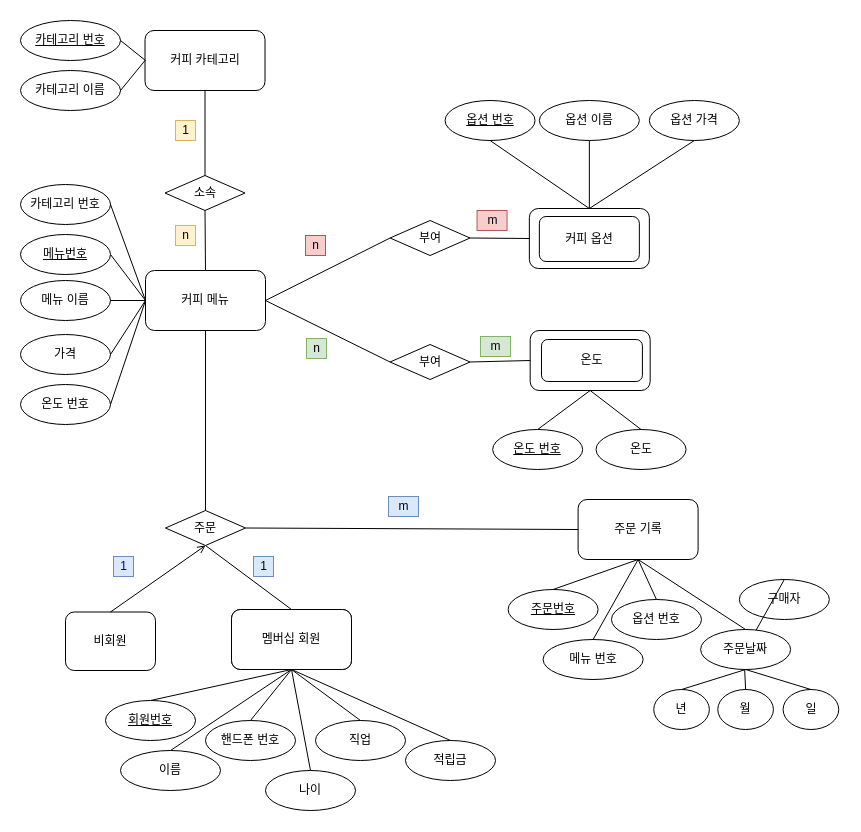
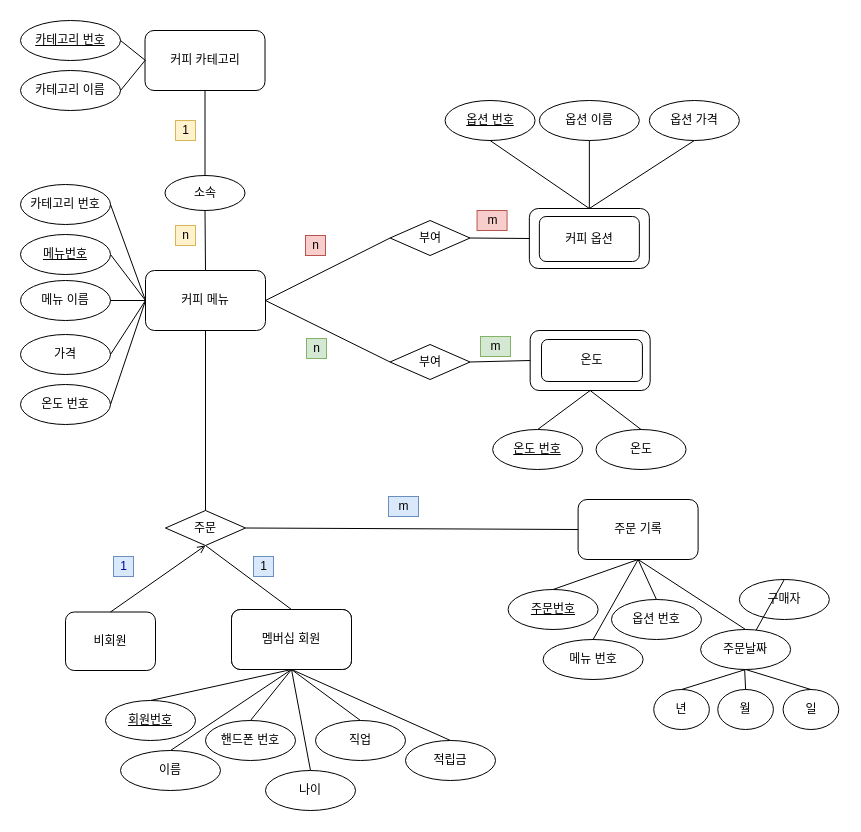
  <mxCell id="0" />
  <mxCell id="1" parent="0" />
  <mxCell id="2" value="커피 카테고리" style="rounded=1;whiteSpace=wrap;html=1;gradientColor=none;direction=east;rotation=0;flipV=1;flipH=1;" parent="1" vertex="1"><mxGeometry x="144.5" y="30" width="120" height="60" as="geometry" /></mxCell>
  <mxCell id="3" value="&lt;u&gt;카테고리 번호&lt;/u&gt;" style="ellipse;whiteSpace=wrap;html=1;rounded=0;" parent="1" vertex="1"><mxGeometry x="20" y="20" width="100" height="40" as="geometry" /></mxCell>
  <mxCell id="4" value="카테고리 이름" style="ellipse;whiteSpace=wrap;html=1;rounded=0;" parent="1" vertex="1"><mxGeometry x="20" y="70" width="100" height="40" as="geometry" /></mxCell>
- <mxCell id="5" value="소속" style="rhombus;whiteSpace=wrap;html=1;rounded=0;" parent="1" vertex="1"><mxGeometry x="164.5" y="175" width="80" height="35" as="geometry" /></mxCell>
+ <mxCell id="5" value="소속" style="ellipse;whiteSpace=wrap;html=1;" parent="1" vertex="1"><mxGeometry x="164.5" y="175" width="80" height="35" as="geometry" /></mxCell>
  <mxCell id="6" value="멤버십 회원" style="rounded=1;whiteSpace=wrap;html=1;" parent="1" vertex="1"><mxGeometry x="231" y="609" width="120" height="60" as="geometry" /></mxCell>
  <mxCell id="7" value="" style="endArrow=none;html=1;rounded=0;exitX=0.5;exitY=0;exitDx=0;exitDy=0;entryX=0.5;entryY=1;entryDx=0;entryDy=0;" parent="1" source="36" target="35" edge="1"><mxGeometry width="50" height="50" relative="1" as="geometry"><mxPoint x="206" y="699" as="sourcePoint" /><mxPoint x="281" y="669" as="targetPoint" /></mxGeometry></mxCell>
  <mxCell id="8" value="이름" style="ellipse;whiteSpace=wrap;html=1;rounded=0;" parent="1" vertex="1"><mxGeometry x="120" y="750" width="100" height="40" as="geometry" /></mxCell>
  <mxCell id="9" value="" style="endArrow=none;html=1;rounded=0;exitX=0.5;exitY=0;exitDx=0;exitDy=0;entryX=0.5;entryY=1;entryDx=0;entryDy=0;" parent="1" source="8" target="6" edge="1"><mxGeometry width="50" height="50" relative="1" as="geometry"><mxPoint x="501" y="859" as="sourcePoint" /><mxPoint x="281" y="669" as="targetPoint" /></mxGeometry></mxCell>
  <mxCell id="10" value="핸드폰 번호" style="ellipse;whiteSpace=wrap;html=1;rounded=0;" parent="1" vertex="1"><mxGeometry x="205" y="720" width="90" height="40" as="geometry" /></mxCell>
  <mxCell id="11" value="적립금" style="ellipse;whiteSpace=wrap;html=1;rounded=0;" parent="1" vertex="1"><mxGeometry x="405" y="740" width="90" height="40" as="geometry" /></mxCell>
  <mxCell id="12" value="" style="endArrow=none;html=1;rounded=0;entryX=0.5;entryY=0;entryDx=0;entryDy=0;exitX=0.5;exitY=1;exitDx=0;exitDy=0;" parent="1" source="35" target="10" edge="1"><mxGeometry width="50" height="50" relative="1" as="geometry"><mxPoint x="325" y="680" as="sourcePoint" /><mxPoint x="221" y="809" as="targetPoint" /></mxGeometry></mxCell>
  <mxCell id="13" value="" style="endArrow=none;html=1;rounded=0;entryX=0.5;entryY=0;entryDx=0;entryDy=0;exitX=0.5;exitY=1;exitDx=0;exitDy=0;" parent="1" source="35" target="11" edge="1"><mxGeometry width="50" height="50" relative="1" as="geometry"><mxPoint x="321" y="659" as="sourcePoint" /><mxPoint x="426" y="709" as="targetPoint" /></mxGeometry></mxCell>
  <mxCell id="14" value="온도 번호" style="ellipse;whiteSpace=wrap;html=1;rounded=0;" parent="1" vertex="1"><mxGeometry x="20" y="384" width="90" height="40" as="geometry" /></mxCell>
  <mxCell id="15" value="주문 기록" style="rounded=1;whiteSpace=wrap;html=1;" parent="1" vertex="1"><mxGeometry x="577.6" y="499" width="120" height="60" as="geometry" /></mxCell>
  <mxCell id="16" value="" style="endArrow=none;html=1;rounded=0;exitX=0.5;exitY=0;exitDx=0;exitDy=0;entryX=0.5;entryY=1;entryDx=0;entryDy=0;" parent="1" source="17" target="15" edge="1"><mxGeometry width="50" height="50" relative="1" as="geometry"><mxPoint x="577.6" y="629" as="sourcePoint" /><mxPoint x="627.6" y="559" as="targetPoint" /></mxGeometry></mxCell>
  <mxCell id="17" value="&lt;u&gt;주문번호&lt;/u&gt;" style="ellipse;whiteSpace=wrap;html=1;rounded=0;" parent="1" vertex="1"><mxGeometry x="507.6" y="589" width="90" height="40" as="geometry" /></mxCell>
  <mxCell id="18" value="메뉴 번호" style="ellipse;whiteSpace=wrap;html=1;rounded=0;" parent="1" vertex="1"><mxGeometry x="542.6" y="639" width="100" height="40" as="geometry" /></mxCell>
  <mxCell id="19" value="" style="endArrow=none;html=1;rounded=0;exitX=0.5;exitY=0;exitDx=0;exitDy=0;entryX=0.5;entryY=1;entryDx=0;entryDy=0;" parent="1" source="18" target="15" edge="1"><mxGeometry width="50" height="50" relative="1" as="geometry"><mxPoint x="847.6" y="749" as="sourcePoint" /><mxPoint x="627.6" y="559" as="targetPoint" /></mxGeometry></mxCell>
  <mxCell id="20" value="옵션 번호" style="ellipse;whiteSpace=wrap;html=1;rounded=0;" parent="1" vertex="1"><mxGeometry x="610.98" y="599" width="90" height="40" as="geometry" /></mxCell>
  <mxCell id="21" value="주문날짜" style="ellipse;whiteSpace=wrap;html=1;rounded=0;" parent="1" vertex="1"><mxGeometry x="700.1" y="629" width="90" height="40" as="geometry" /></mxCell>
  <mxCell id="22" value="" style="endArrow=none;html=1;rounded=0;entryX=0.5;entryY=0;entryDx=0;entryDy=0;" parent="1" target="20" edge="1"><mxGeometry width="50" height="50" relative="1" as="geometry"><mxPoint x="637.6" y="559" as="sourcePoint" /><mxPoint x="567.6" y="699" as="targetPoint" /></mxGeometry></mxCell>
  <mxCell id="23" value="" style="endArrow=none;html=1;rounded=0;entryX=0.5;entryY=0;entryDx=0;entryDy=0;" parent="1" target="21" edge="1"><mxGeometry width="50" height="50" relative="1" as="geometry"><mxPoint x="637.6" y="559" as="sourcePoint" /><mxPoint x="772.6" y="599" as="targetPoint" /></mxGeometry></mxCell>
  <mxCell id="24" value="커피 옵션" style="rounded=1;whiteSpace=wrap;html=1;" parent="1" vertex="1"><mxGeometry x="528.85" y="208" width="120" height="60" as="geometry" /></mxCell>
  <mxCell id="25" value="&lt;u&gt;옵션 번호&lt;/u&gt;" style="ellipse;whiteSpace=wrap;html=1;rounded=0;" parent="1" vertex="1"><mxGeometry x="444.56" y="100" width="90" height="40" as="geometry" /></mxCell>
  <mxCell id="26" value="옵션 이름" style="ellipse;whiteSpace=wrap;html=1;rounded=0;" parent="1" vertex="1"><mxGeometry x="538.85" y="100" width="100" height="40" as="geometry" /></mxCell>
  <mxCell id="27" value="옵션 가격" style="ellipse;whiteSpace=wrap;html=1;rounded=0;" parent="1" vertex="1"><mxGeometry x="648.85" y="100" width="90" height="40" as="geometry" /></mxCell>
  <mxCell id="28" value="가격" style="ellipse;whiteSpace=wrap;html=1;rounded=0;" parent="1" vertex="1"><mxGeometry x="20" y="334" width="90" height="40" as="geometry" /></mxCell>
  <mxCell id="29" value="구매자" style="ellipse;whiteSpace=wrap;html=1;rounded=0;" parent="1" vertex="1"><mxGeometry x="738.85" y="579" width="90" height="40" as="geometry" /></mxCell>
  <mxCell id="30" value="" style="endArrow=none;html=1;exitX=0.5;exitY=0;exitDx=0;exitDy=0;" parent="1" source="29" target="21" edge="1"><mxGeometry width="50" height="50" relative="1" as="geometry"><mxPoint x="868.85" y="389" as="sourcePoint" /><mxPoint x="918.85" y="339" as="targetPoint" /></mxGeometry></mxCell>
  <mxCell id="31" value="커피 메뉴" style="rounded=1;whiteSpace=wrap;html=1;" parent="1" vertex="1"><mxGeometry x="145" y="270" width="120" height="60" as="geometry" /></mxCell>
  <mxCell id="32" value="카테고리 번호" style="ellipse;whiteSpace=wrap;html=1;rounded=0;" parent="1" vertex="1"><mxGeometry x="20" y="184" width="90" height="40" as="geometry" /></mxCell>
  <mxCell id="33" value="&lt;u&gt;메뉴번호&lt;/u&gt;" style="ellipse;whiteSpace=wrap;html=1;rounded=0;" parent="1" vertex="1"><mxGeometry x="20" y="234" width="90" height="40" as="geometry" /></mxCell>
  <mxCell id="34" value="메뉴 이름" style="ellipse;whiteSpace=wrap;html=1;rounded=0;" parent="1" vertex="1"><mxGeometry x="20" y="280" width="90" height="40" as="geometry" /></mxCell>
  <mxCell id="35" value="멤버십 회원" style="rounded=1;whiteSpace=wrap;html=1;" parent="1" vertex="1"><mxGeometry x="231" y="609" width="120" height="60" as="geometry" /></mxCell>
  <mxCell id="36" value="&lt;u&gt;회원번호&lt;/u&gt;" style="ellipse;whiteSpace=wrap;html=1;rounded=0;" parent="1" vertex="1"><mxGeometry x="105" y="700" width="90" height="40" as="geometry" /></mxCell>
  <mxCell id="37" value="주문" style="rhombus;whiteSpace=wrap;html=1;rounded=0;" parent="1" vertex="1"><mxGeometry x="165" y="510" width="80" height="35" as="geometry" /></mxCell>
  <mxCell id="38" value="부여" style="rhombus;whiteSpace=wrap;html=1;rounded=0;" parent="1" vertex="1"><mxGeometry x="389.56" y="220" width="80" height="35" as="geometry" /></mxCell>
  <mxCell id="39" value="비회원" style="rounded=1;whiteSpace=wrap;html=1;" parent="1" vertex="1"><mxGeometry x="65" y="611.5" width="90" height="58.5" as="geometry" /></mxCell>
  <mxCell id="40" value="년" style="ellipse;whiteSpace=wrap;html=1;rounded=0;" parent="1" vertex="1"><mxGeometry x="653.23" y="689" width="55.63" height="40" as="geometry" /></mxCell>
  <mxCell id="41" value="월" style="ellipse;whiteSpace=wrap;html=1;rounded=0;" parent="1" vertex="1"><mxGeometry x="717.28" y="689" width="55.63" height="40" as="geometry" /></mxCell>
  <mxCell id="42" value="일" style="ellipse;whiteSpace=wrap;html=1;rounded=0;" parent="1" vertex="1"><mxGeometry x="782.6" y="689" width="55.63" height="40" as="geometry" /></mxCell>
  <mxCell id="43" value="" style="endArrow=none;html=1;rounded=0;entryX=0.5;entryY=1;entryDx=0;entryDy=0;exitX=0.5;exitY=0;exitDx=0;exitDy=0;" parent="1" source="40" target="21" edge="1"><mxGeometry width="50" height="50" relative="1" as="geometry"><mxPoint x="657.6" y="769" as="sourcePoint" /><mxPoint x="712.02" y="663.287" as="targetPoint" /></mxGeometry></mxCell>
  <mxCell id="44" value="" style="endArrow=none;html=1;rounded=0;entryX=0.5;entryY=1;entryDx=0;entryDy=0;exitX=0.5;exitY=0;exitDx=0;exitDy=0;" parent="1" source="41" edge="1"><mxGeometry width="50" height="50" relative="1" as="geometry"><mxPoint x="691.045" y="699" as="sourcePoint" /><mxPoint x="744.165" y="669" as="targetPoint" /></mxGeometry></mxCell>
  <mxCell id="45" value="" style="endArrow=none;html=1;rounded=0;entryX=0.5;entryY=1;entryDx=0;entryDy=0;exitX=0.5;exitY=0;exitDx=0;exitDy=0;" parent="1" source="42" target="21" edge="1"><mxGeometry width="50" height="50" relative="1" as="geometry"><mxPoint x="753.235" y="699" as="sourcePoint" /><mxPoint x="776.31" y="663.287" as="targetPoint" /></mxGeometry></mxCell>
  <mxCell id="46" value="온도" style="rounded=1;whiteSpace=wrap;html=1;" parent="1" vertex="1"><mxGeometry x="529.67" y="330" width="120" height="60" as="geometry" /></mxCell>
  <mxCell id="47" value="&lt;u&gt;온도 번호&lt;/u&gt;" style="ellipse;whiteSpace=wrap;html=1;rounded=0;" parent="1" vertex="1"><mxGeometry x="492.16" y="429" width="90" height="40" as="geometry" /></mxCell>
  <mxCell id="48" value="온도" style="ellipse;whiteSpace=wrap;html=1;rounded=0;" parent="1" vertex="1"><mxGeometry x="595.54" y="429" width="90" height="40" as="geometry" /></mxCell>
  <mxCell id="49" value="" style="endArrow=none;html=1;rounded=0;exitX=0.5;exitY=0;exitDx=0;exitDy=0;entryX=0.5;entryY=1;entryDx=0;entryDy=0;" parent="1" source="47" target="46" edge="1"><mxGeometry width="50" height="50" relative="1" as="geometry"><mxPoint x="109.67" y="420" as="sourcePoint" /><mxPoint x="159.67" y="370" as="targetPoint" /></mxGeometry></mxCell>
  <mxCell id="50" value="" style="endArrow=none;html=1;rounded=0;exitX=0.5;exitY=0;exitDx=0;exitDy=0;entryX=0.5;entryY=1;entryDx=0;entryDy=0;" parent="1" source="48" target="46" edge="1"><mxGeometry width="50" height="50" relative="1" as="geometry"><mxPoint x="539.67" y="490" as="sourcePoint" /><mxPoint x="569.67" y="450" as="targetPoint" /></mxGeometry></mxCell>
  <mxCell id="51" value="" style="endArrow=open;html=1;rounded=0;exitX=0.5;exitY=0;exitDx=0;exitDy=0;entryX=0.5;entryY=1;entryDx=0;entryDy=0;" parent="1" source="39" target="37" edge="1"><mxGeometry width="50" height="50" relative="1" as="geometry"><mxPoint x="555" y="530" as="sourcePoint" /><mxPoint x="605" y="480" as="targetPoint" /></mxGeometry></mxCell>
  <mxCell id="52" value="" style="endArrow=none;html=1;rounded=0;exitX=0.5;exitY=0;exitDx=0;exitDy=0;entryX=0.5;entryY=1;entryDx=0;entryDy=0;" parent="1" source="35" target="37" edge="1"><mxGeometry width="50" height="50" relative="1" as="geometry"><mxPoint x="275" y="737.5" as="sourcePoint" /><mxPoint x="390" y="522.5" as="targetPoint" /></mxGeometry></mxCell>
  <mxCell id="53" value="" style="endArrow=none;html=1;rounded=0;exitX=0.5;exitY=0;exitDx=0;exitDy=0;entryX=0.5;entryY=1;entryDx=0;entryDy=0;" parent="1" source="37" target="31" edge="1"><mxGeometry width="50" height="50" relative="1" as="geometry"><mxPoint x="100" y="770" as="sourcePoint" /><mxPoint x="215" y="555" as="targetPoint" /></mxGeometry></mxCell>
  <mxCell id="54" value="" style="endArrow=none;html=1;rounded=0;entryX=0.5;entryY=1;entryDx=0;entryDy=0;exitX=0.5;exitY=0;exitDx=0;exitDy=0;" parent="1" source="5" target="2" edge="1"><mxGeometry width="50" height="50" relative="1" as="geometry"><mxPoint x="265" y="180" as="sourcePoint" /><mxPoint x="315" y="130" as="targetPoint" /></mxGeometry></mxCell>
  <mxCell id="55" value="" style="endArrow=none;html=1;rounded=0;exitX=0.5;exitY=0;exitDx=0;exitDy=0;entryX=0.5;entryY=1;entryDx=0;entryDy=0;" parent="1" source="31" target="5" edge="1"><mxGeometry width="50" height="50" relative="1" as="geometry"><mxPoint x="265" y="180" as="sourcePoint" /><mxPoint x="315" y="130" as="targetPoint" /></mxGeometry></mxCell>
  <mxCell id="56" value="" style="endArrow=none;html=1;rounded=0;exitX=1;exitY=0.5;exitDx=0;exitDy=0;entryX=0;entryY=0.5;entryDx=0;entryDy=0;" parent="1" source="37" target="15" edge="1"><mxGeometry width="50" height="50" relative="1" as="geometry"><mxPoint x="545" y="400" as="sourcePoint" /><mxPoint x="595" y="350" as="targetPoint" /></mxGeometry></mxCell>
  <mxCell id="57" value="" style="endArrow=none;html=1;rounded=0;entryX=0;entryY=0.5;entryDx=0;entryDy=0;exitX=1;exitY=0.5;exitDx=0;exitDy=0;" parent="1" source="4" target="2" edge="1"><mxGeometry width="50" height="50" relative="1" as="geometry"><mxPoint x="544.5" y="330" as="sourcePoint" /><mxPoint x="594.5" y="280" as="targetPoint" /></mxGeometry></mxCell>
  <mxCell id="58" value="" style="endArrow=none;html=1;rounded=0;entryX=1;entryY=0.5;entryDx=0;entryDy=0;" parent="1" target="3" edge="1"><mxGeometry width="50" height="50" relative="1" as="geometry"><mxPoint x="145" y="60" as="sourcePoint" /><mxPoint x="214.5" y="100" as="targetPoint" /></mxGeometry></mxCell>
  <mxCell id="59" value="온도" style="rounded=1;whiteSpace=wrap;html=1;" parent="1" vertex="1"><mxGeometry x="540.99" y="339" width="100.92" height="42" as="geometry" /></mxCell>
  <mxCell id="60" value="" style="endArrow=none;html=1;rounded=0;exitX=1;exitY=0.5;exitDx=0;exitDy=0;entryX=0;entryY=0.5;entryDx=0;entryDy=0;" parent="1" source="32" target="31" edge="1"><mxGeometry width="50" height="50" relative="1" as="geometry"><mxPoint x="545" y="380" as="sourcePoint" /><mxPoint x="595" y="330" as="targetPoint" /></mxGeometry></mxCell>
  <mxCell id="61" value="" style="endArrow=none;html=1;rounded=0;exitX=1;exitY=0.5;exitDx=0;exitDy=0;entryX=0;entryY=0.5;entryDx=0;entryDy=0;" parent="1" source="33" target="31" edge="1"><mxGeometry width="50" height="50" relative="1" as="geometry"><mxPoint x="120" y="240" as="sourcePoint" /><mxPoint x="155" y="310" as="targetPoint" /></mxGeometry></mxCell>
  <mxCell id="62" value="" style="endArrow=none;html=1;rounded=0;exitX=1;exitY=0.5;exitDx=0;exitDy=0;entryX=0;entryY=0.5;entryDx=0;entryDy=0;" parent="1" source="34" target="31" edge="1"><mxGeometry width="50" height="50" relative="1" as="geometry"><mxPoint x="120" y="290" as="sourcePoint" /><mxPoint x="145" y="300" as="targetPoint" /></mxGeometry></mxCell>
  <mxCell id="63" value="" style="endArrow=none;html=1;rounded=0;exitX=1;exitY=0.5;exitDx=0;exitDy=0;" parent="1" source="28" edge="1"><mxGeometry width="50" height="50" relative="1" as="geometry"><mxPoint x="120" y="336" as="sourcePoint" /><mxPoint x="145" y="300" as="targetPoint" /></mxGeometry></mxCell>
  <mxCell id="64" value="" style="endArrow=none;html=1;rounded=0;exitX=1;exitY=0.5;exitDx=0;exitDy=0;entryX=0;entryY=0.5;entryDx=0;entryDy=0;" parent="1" source="14" target="31" edge="1"><mxGeometry width="50" height="50" relative="1" as="geometry"><mxPoint x="120" y="390" as="sourcePoint" /><mxPoint x="155" y="310" as="targetPoint" /></mxGeometry></mxCell>
  <mxCell id="65" value="커피 옵션" style="rounded=1;whiteSpace=wrap;html=1;" parent="1" vertex="1"><mxGeometry x="538.85" y="216" width="100" height="45" as="geometry" /></mxCell>
  <mxCell id="66" value="나이" style="ellipse;whiteSpace=wrap;html=1;rounded=0;" parent="1" vertex="1"><mxGeometry x="265" y="770" width="90" height="40" as="geometry" /></mxCell>
  <mxCell id="67" value="" style="endArrow=none;html=1;rounded=0;entryX=0.5;entryY=0;entryDx=0;entryDy=0;exitX=0.5;exitY=1;exitDx=0;exitDy=0;" parent="1" source="35" target="66" edge="1"><mxGeometry width="50" height="50" relative="1" as="geometry"><mxPoint x="301" y="679" as="sourcePoint" /><mxPoint x="330" y="710" as="targetPoint" /></mxGeometry></mxCell>
  <mxCell id="68" value="직업" style="ellipse;whiteSpace=wrap;html=1;rounded=0;" parent="1" vertex="1"><mxGeometry x="315" y="720" width="90" height="40" as="geometry" /></mxCell>
  <mxCell id="69" value="" style="endArrow=none;html=1;rounded=0;entryX=0.5;entryY=0;entryDx=0;entryDy=0;exitX=0.5;exitY=1;exitDx=0;exitDy=0;" parent="1" source="35" target="68" edge="1"><mxGeometry width="50" height="50" relative="1" as="geometry"><mxPoint x="301" y="679" as="sourcePoint" /><mxPoint x="390" y="710" as="targetPoint" /></mxGeometry></mxCell>
  <mxCell id="70" value="" style="endArrow=none;html=1;rounded=0;entryX=0;entryY=0.5;entryDx=0;entryDy=0;exitX=1;exitY=0.5;exitDx=0;exitDy=0;" parent="1" source="31" target="38" edge="1"><mxGeometry width="50" height="50" relative="1" as="geometry"><mxPoint x="264.5" y="260" as="sourcePoint" /><mxPoint x="314.5" y="210" as="targetPoint" /></mxGeometry></mxCell>
  <mxCell id="71" value="부여" style="rhombus;whiteSpace=wrap;html=1;rounded=0;" parent="1" vertex="1"><mxGeometry x="389.56" y="344" width="80" height="35" as="geometry" /></mxCell>
  <mxCell id="72" value="" style="endArrow=none;html=1;rounded=0;entryX=0;entryY=0.5;entryDx=0;entryDy=0;exitX=1;exitY=0.5;exitDx=0;exitDy=0;" parent="1" source="71" target="46" edge="1"><mxGeometry width="50" height="50" relative="1" as="geometry"><mxPoint x="349.56" y="320" as="sourcePoint" /><mxPoint x="409.56" y="348.5" as="targetPoint" /></mxGeometry></mxCell>
  <mxCell id="73" value="" style="endArrow=none;html=1;rounded=0;entryX=0;entryY=0.5;entryDx=0;entryDy=0;exitX=1;exitY=0.5;exitDx=0;exitDy=0;" parent="1" source="38" target="24" edge="1"><mxGeometry width="50" height="50" relative="1" as="geometry"><mxPoint x="469.56" y="227.5" as="sourcePoint" /><mxPoint x="409.56" y="307.5" as="targetPoint" /></mxGeometry></mxCell>
  <mxCell id="74" value="" style="endArrow=none;html=1;rounded=0;entryX=0.5;entryY=1;entryDx=0;entryDy=0;exitX=0.5;exitY=0;exitDx=0;exitDy=0;" parent="1" source="24" target="25" edge="1"><mxGeometry width="50" height="50" relative="1" as="geometry"><mxPoint x="619.56" y="410" as="sourcePoint" /><mxPoint x="669.56" y="360" as="targetPoint" /></mxGeometry></mxCell>
  <mxCell id="75" value="" style="endArrow=none;html=1;rounded=0;entryX=0.5;entryY=1;entryDx=0;entryDy=0;exitX=0.5;exitY=0;exitDx=0;exitDy=0;" parent="1" source="24" target="27" edge="1"><mxGeometry width="50" height="50" relative="1" as="geometry"><mxPoint x="589.56" y="210" as="sourcePoint" /><mxPoint x="424.56" y="130" as="targetPoint" /></mxGeometry></mxCell>
  <mxCell id="76" value="" style="endArrow=none;html=1;rounded=0;entryX=0.5;entryY=1;entryDx=0;entryDy=0;exitX=0.5;exitY=0;exitDx=0;exitDy=0;" parent="1" source="24" target="26" edge="1"><mxGeometry width="50" height="50" relative="1" as="geometry"><mxPoint x="840.81" y="223.98" as="sourcePoint" /><mxPoint x="772.76" y="140" as="targetPoint" /></mxGeometry></mxCell>
  <mxCell id="77" value="1" style="text;html=1;align=center;verticalAlign=middle;resizable=0;points=[];autosize=1;strokeColor=#d6b656;fillColor=#fff2cc;" vertex="1" parent="1"><mxGeometry x="175" y="120" width="20" height="20" as="geometry" /></mxCell>
  <mxCell id="78" value="n" style="text;html=1;align=center;verticalAlign=middle;resizable=0;points=[];autosize=1;strokeColor=#d6b656;fillColor=#fff2cc;" vertex="1" parent="1"><mxGeometry x="175" y="225" width="20" height="20" as="geometry" /></mxCell>
  <mxCell id="79" value="n" style="text;html=1;align=center;verticalAlign=middle;resizable=0;points=[];autosize=1;strokeColor=#b85450;fillColor=#f8cecc;" vertex="1" parent="1"><mxGeometry x="305" y="235" width="20" height="20" as="geometry" /></mxCell>
  <mxCell id="80" value="m" style="text;html=1;align=center;verticalAlign=middle;resizable=0;points=[];autosize=1;strokeColor=#b85450;fillColor=#f8cecc;" vertex="1" parent="1"><mxGeometry x="476.56" y="210" width="30" height="20" as="geometry" /></mxCell>
  <mxCell id="81" value="n" style="text;html=1;align=center;verticalAlign=middle;resizable=0;points=[];autosize=1;strokeColor=#82b366;fillColor=#d5e8d4;" vertex="1" parent="1"><mxGeometry x="306" y="338" width="20" height="20" as="geometry" /></mxCell>
  <mxCell id="82" value="m" style="text;html=1;align=center;verticalAlign=middle;resizable=0;points=[];autosize=1;strokeColor=#82b366;fillColor=#d5e8d4;" vertex="1" parent="1"><mxGeometry x="480" y="336" width="30" height="20" as="geometry" /></mxCell>
  <mxCell id="83" value="1" style="text;html=1;align=center;verticalAlign=middle;resizable=0;points=[];autosize=1;strokeColor=#6c8ebf;fillColor=#dae8fc;" vertex="1" parent="1"><mxGeometry x="253" y="556" width="20" height="20" as="geometry" /></mxCell>
  <mxCell id="84" value="m" style="text;html=1;align=center;verticalAlign=middle;resizable=0;points=[];autosize=1;strokeColor=#6c8ebf;fillColor=#dae8fc;" vertex="1" parent="1"><mxGeometry x="388" y="496" width="30" height="20" as="geometry" /></mxCell>
  <mxCell id="85" value="&lt;font color=&quot;#000099&quot;&gt;1&lt;/font&gt;" style="text;html=1;align=center;verticalAlign=middle;resizable=0;points=[];autosize=1;fillColor=#dae8fc;strokeColor=#6c8ebf;" vertex="1" parent="1"><mxGeometry x="113" y="556" width="20" height="20" as="geometry" /></mxCell>
  <mxCell id="86" value="" style="endArrow=none;html=1;rounded=0;entryX=0;entryY=0.5;entryDx=0;entryDy=0;exitX=1;exitY=0.5;exitDx=0;exitDy=0;" edge="1" parent="1" source="31" target="71"><mxGeometry width="50" height="50" relative="1" as="geometry"><mxPoint x="275" y="310" as="sourcePoint" /><mxPoint x="399.56" y="247.5" as="targetPoint" /></mxGeometry></mxCell>
